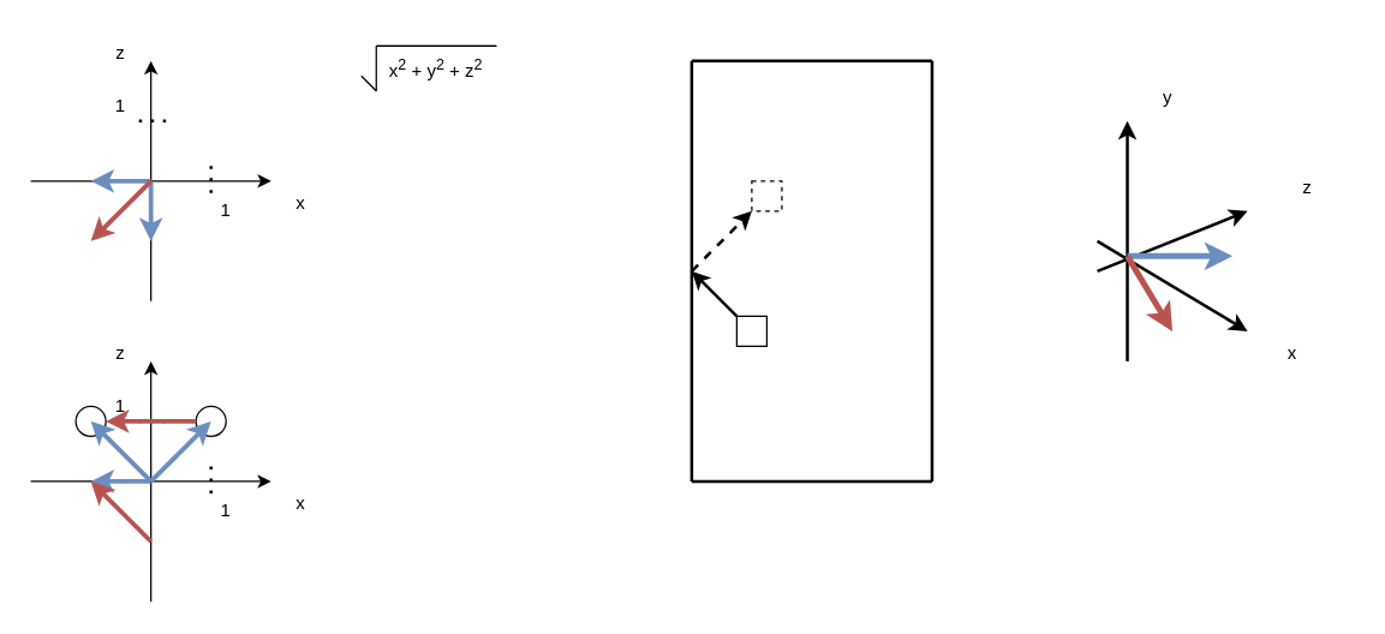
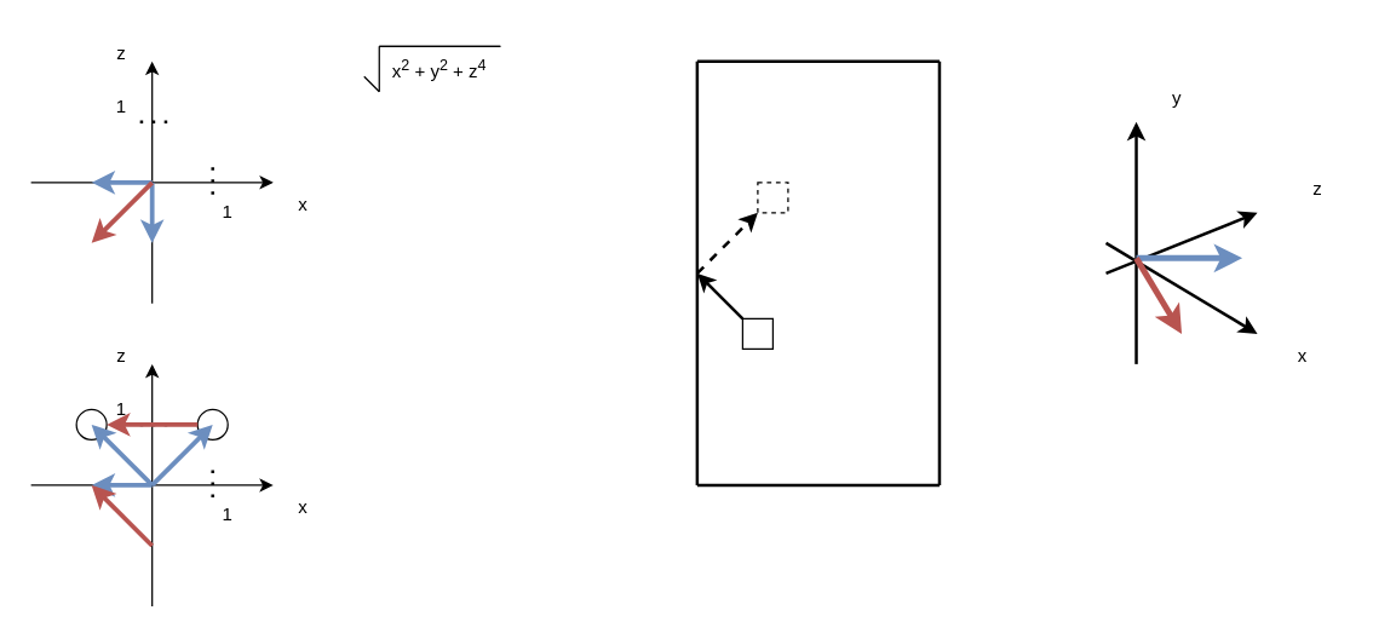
  <mxCell id="0" />
  <mxCell id="1" parent="0" />
  <mxCell id="2" value="" style="endArrow=classic;html=1;rounded=0;" parent="1" edge="1"><mxGeometry width="50" height="50" relative="1" as="geometry"><mxPoint x="100" y="200" as="sourcePoint" /><mxPoint x="100" y="40" as="targetPoint" /></mxGeometry></mxCell>
  <mxCell id="3" value="" style="endArrow=classic;html=1;rounded=0;" parent="1" edge="1"><mxGeometry width="50" height="50" relative="1" as="geometry"><mxPoint x="20" y="120" as="sourcePoint" /><mxPoint x="180" y="120" as="targetPoint" /></mxGeometry></mxCell>
  <mxCell id="4" value="x" style="text;html=1;strokeColor=none;fillColor=none;align=center;verticalAlign=middle;whiteSpace=wrap;rounded=0;" parent="1" vertex="1"><mxGeometry x="190" y="120" width="20" height="30" as="geometry" /></mxCell>
  <mxCell id="5" value="z" style="text;html=1;strokeColor=none;fillColor=none;align=center;verticalAlign=middle;whiteSpace=wrap;rounded=0;" parent="1" vertex="1"><mxGeometry x="70" y="20" width="20" height="30" as="geometry" /></mxCell>
  <mxCell id="6" value="1" style="text;html=1;strokeColor=none;fillColor=none;align=center;verticalAlign=middle;whiteSpace=wrap;rounded=0;" parent="1" vertex="1"><mxGeometry x="140" y="130" width="20" height="20" as="geometry" /></mxCell>
  <mxCell id="7" value="" style="endArrow=none;dashed=1;html=1;dashPattern=1 3;strokeWidth=2;rounded=0;" parent="1" edge="1"><mxGeometry width="50" height="50" relative="1" as="geometry"><mxPoint x="140" y="110" as="sourcePoint" /><mxPoint x="140" y="130" as="targetPoint" /></mxGeometry></mxCell>
  <mxCell id="8" value="" style="endArrow=none;dashed=1;html=1;dashPattern=1 3;strokeWidth=2;rounded=0;" parent="1" edge="1"><mxGeometry width="50" height="50" relative="1" as="geometry"><mxPoint x="110" y="80" as="sourcePoint" /><mxPoint x="90" y="80" as="targetPoint" /></mxGeometry></mxCell>
  <mxCell id="9" value="1" style="text;html=1;strokeColor=none;fillColor=none;align=center;verticalAlign=middle;whiteSpace=wrap;rounded=0;" parent="1" vertex="1"><mxGeometry x="70" y="60" width="20" height="20" as="geometry" /></mxCell>
  <mxCell id="10" value="" style="endArrow=classic;html=1;rounded=0;strokeWidth=3;fillColor=#dae8fc;strokeColor=#6c8ebf;" parent="1" edge="1"><mxGeometry width="50" height="50" relative="1" as="geometry"><mxPoint x="100" y="120" as="sourcePoint" /><mxPoint x="60" y="120" as="targetPoint" /></mxGeometry></mxCell>
- <mxCell id="11" value="x&lt;sup&gt;2&lt;/sup&gt; + y&lt;sup&gt;2&lt;/sup&gt; + z&lt;sup&gt;2&lt;/sup&gt;" style="text;html=1;strokeColor=none;fillColor=none;align=center;verticalAlign=middle;whiteSpace=wrap;rounded=0;" parent="1" vertex="1"><mxGeometry x="250" y="30" width="80" height="30" as="geometry" /></mxCell>
+ <mxCell id="11" value="x&lt;sup&gt;2&lt;/sup&gt; + y&lt;sup&gt;2&lt;/sup&gt; + z&lt;sup&gt;4&lt;/sup&gt;" style="text;html=1;strokeColor=none;fillColor=none;align=center;verticalAlign=middle;whiteSpace=wrap;rounded=0;" parent="1" vertex="1"><mxGeometry x="250" y="30" width="80" height="30" as="geometry" /></mxCell>
  <mxCell id="12" value="" style="endArrow=none;html=1;rounded=0;strokeWidth=1;entryX=0;entryY=1;entryDx=0;entryDy=0;" parent="1" target="11" edge="1"><mxGeometry width="50" height="50" relative="1" as="geometry"><mxPoint x="240" y="50" as="sourcePoint" /><mxPoint x="230" y="90" as="targetPoint" /></mxGeometry></mxCell>
  <mxCell id="13" value="" style="endArrow=none;html=1;rounded=0;strokeWidth=1;entryX=0;entryY=0;entryDx=0;entryDy=0;" parent="1" target="11" edge="1"><mxGeometry width="50" height="50" relative="1" as="geometry"><mxPoint x="250" y="60" as="sourcePoint" /><mxPoint x="260" y="70" as="targetPoint" /></mxGeometry></mxCell>
  <mxCell id="14" value="" style="endArrow=none;html=1;rounded=0;strokeWidth=1;exitX=1;exitY=0;exitDx=0;exitDy=0;" parent="1" source="11" edge="1"><mxGeometry width="50" height="50" relative="1" as="geometry"><mxPoint x="260" y="70" as="sourcePoint" /><mxPoint x="250" y="30" as="targetPoint" /><Array as="points"><mxPoint x="280" y="30" /></Array></mxGeometry></mxCell>
  <mxCell id="15" value="" style="endArrow=none;html=1;rounded=0;strokeWidth=1;exitX=1;exitY=0;exitDx=0;exitDy=0;" parent="1" source="11" edge="1"><mxGeometry width="50" height="50" relative="1" as="geometry"><mxPoint x="330" y="30" as="sourcePoint" /><mxPoint x="250" y="30" as="targetPoint" /><Array as="points"><mxPoint x="280" y="30" /></Array></mxGeometry></mxCell>
  <mxCell id="16" value="" style="endArrow=classic;html=1;rounded=0;strokeWidth=3;fillColor=#dae8fc;strokeColor=#6c8ebf;" parent="1" edge="1"><mxGeometry width="50" height="50" relative="1" as="geometry"><mxPoint x="100" y="120" as="sourcePoint" /><mxPoint x="100" y="160" as="targetPoint" /></mxGeometry></mxCell>
  <mxCell id="17" value="" style="endArrow=classic;html=1;rounded=0;strokeWidth=3;fillColor=#f8cecc;strokeColor=#b85450;" parent="1" edge="1"><mxGeometry width="50" height="50" relative="1" as="geometry"><mxPoint x="100" y="120" as="sourcePoint" /><mxPoint x="60" y="160" as="targetPoint" /></mxGeometry></mxCell>
  <mxCell id="18" value="" style="endArrow=classic;html=1;rounded=0;" parent="1" edge="1"><mxGeometry width="50" height="50" relative="1" as="geometry"><mxPoint x="100" y="400" as="sourcePoint" /><mxPoint x="100" y="240" as="targetPoint" /></mxGeometry></mxCell>
  <mxCell id="19" value="" style="endArrow=classic;html=1;rounded=0;" parent="1" edge="1"><mxGeometry width="50" height="50" relative="1" as="geometry"><mxPoint x="20" y="320" as="sourcePoint" /><mxPoint x="180" y="320" as="targetPoint" /></mxGeometry></mxCell>
  <mxCell id="20" value="x" style="text;html=1;strokeColor=none;fillColor=none;align=center;verticalAlign=middle;whiteSpace=wrap;rounded=0;" parent="1" vertex="1"><mxGeometry x="190" y="320" width="20" height="30" as="geometry" /></mxCell>
  <mxCell id="21" value="z" style="text;html=1;strokeColor=none;fillColor=none;align=center;verticalAlign=middle;whiteSpace=wrap;rounded=0;" parent="1" vertex="1"><mxGeometry x="70" y="220" width="20" height="30" as="geometry" /></mxCell>
  <mxCell id="22" value="1" style="text;html=1;strokeColor=none;fillColor=none;align=center;verticalAlign=middle;whiteSpace=wrap;rounded=0;" parent="1" vertex="1"><mxGeometry x="140" y="330" width="20" height="20" as="geometry" /></mxCell>
  <mxCell id="23" value="" style="endArrow=none;dashed=1;html=1;dashPattern=1 3;strokeWidth=2;rounded=0;" parent="1" edge="1"><mxGeometry width="50" height="50" relative="1" as="geometry"><mxPoint x="140" y="310" as="sourcePoint" /><mxPoint x="140" y="330" as="targetPoint" /></mxGeometry></mxCell>
  <mxCell id="24" value="" style="endArrow=none;dashed=1;html=1;dashPattern=1 3;strokeWidth=2;rounded=0;" parent="1" edge="1"><mxGeometry width="50" height="50" relative="1" as="geometry"><mxPoint x="110" y="280" as="sourcePoint" /><mxPoint x="90" y="280" as="targetPoint" /></mxGeometry></mxCell>
  <mxCell id="25" value="1" style="text;html=1;strokeColor=none;fillColor=none;align=center;verticalAlign=middle;whiteSpace=wrap;rounded=0;" parent="1" vertex="1"><mxGeometry x="70" y="260" width="20" height="20" as="geometry" /></mxCell>
  <mxCell id="26" value="" style="endArrow=classic;html=1;rounded=0;strokeWidth=3;fillColor=#dae8fc;strokeColor=#6c8ebf;" parent="1" edge="1"><mxGeometry width="50" height="50" relative="1" as="geometry"><mxPoint x="100" y="320" as="sourcePoint" /><mxPoint x="60" y="320" as="targetPoint" /></mxGeometry></mxCell>
  <mxCell id="27" value="" style="endArrow=classic;html=1;rounded=0;strokeWidth=3;fillColor=#f8cecc;strokeColor=#b85450;" parent="1" edge="1"><mxGeometry width="50" height="50" relative="1" as="geometry"><mxPoint x="100" y="360" as="sourcePoint" /><mxPoint x="60" y="320" as="targetPoint" /></mxGeometry></mxCell>
  <mxCell id="28" value="" style="ellipse;whiteSpace=wrap;html=1;aspect=fixed;" parent="1" vertex="1"><mxGeometry x="50" y="270" width="20" height="20" as="geometry" /></mxCell>
  <mxCell id="29" value="" style="endArrow=classic;html=1;rounded=0;strokeWidth=3;fillColor=#dae8fc;strokeColor=#6c8ebf;entryX=0.5;entryY=0.5;entryDx=0;entryDy=0;entryPerimeter=0;" parent="1" target="28" edge="1"><mxGeometry width="50" height="50" relative="1" as="geometry"><mxPoint x="100" y="320" as="sourcePoint" /><mxPoint x="60" y="320" as="targetPoint" /></mxGeometry></mxCell>
  <mxCell id="30" value="" style="ellipse;whiteSpace=wrap;html=1;aspect=fixed;" parent="1" vertex="1"><mxGeometry x="130" y="270" width="20" height="20" as="geometry" /></mxCell>
  <mxCell id="31" value="" style="endArrow=classic;html=1;rounded=0;strokeWidth=3;fillColor=#dae8fc;strokeColor=#6c8ebf;startArrow=none;entryX=0.5;entryY=0.5;entryDx=0;entryDy=0;entryPerimeter=0;" parent="1" target="30" edge="1"><mxGeometry width="50" height="50" relative="1" as="geometry"><mxPoint x="100" y="320" as="sourcePoint" /><mxPoint x="180" y="300" as="targetPoint" /></mxGeometry></mxCell>
  <mxCell id="32" value="" style="endArrow=classic;html=1;rounded=0;strokeWidth=3;fillColor=#f8cecc;strokeColor=#b85450;" parent="1" source="30" target="28" edge="1"><mxGeometry width="50" height="50" relative="1" as="geometry"><mxPoint x="100" y="360" as="sourcePoint" /><mxPoint x="60" y="320" as="targetPoint" /></mxGeometry></mxCell>
  <mxCell id="33" value="" style="endArrow=none;html=1;rounded=0;strokeWidth=2;" parent="1" edge="1"><mxGeometry width="50" height="50" relative="1" as="geometry"><mxPoint x="460" y="320" as="sourcePoint" /><mxPoint x="460" y="40" as="targetPoint" /></mxGeometry></mxCell>
  <mxCell id="34" value="" style="endArrow=none;html=1;rounded=0;strokeWidth=2;" parent="1" edge="1"><mxGeometry width="50" height="50" relative="1" as="geometry"><mxPoint x="620" y="320" as="sourcePoint" /><mxPoint x="620" y="40" as="targetPoint" /></mxGeometry></mxCell>
  <mxCell id="35" value="" style="endArrow=none;html=1;rounded=0;strokeWidth=2;" parent="1" edge="1"><mxGeometry width="50" height="50" relative="1" as="geometry"><mxPoint x="620" y="40" as="sourcePoint" /><mxPoint x="460" y="40" as="targetPoint" /></mxGeometry></mxCell>
  <mxCell id="36" value="" style="endArrow=none;html=1;rounded=0;strokeWidth=2;" parent="1" edge="1"><mxGeometry width="50" height="50" relative="1" as="geometry"><mxPoint x="620" y="320" as="sourcePoint" /><mxPoint x="460" y="320" as="targetPoint" /></mxGeometry></mxCell>
  <mxCell id="37" value="" style="whiteSpace=wrap;html=1;aspect=fixed;" parent="1" vertex="1"><mxGeometry x="490" y="210" width="20" height="20" as="geometry" /></mxCell>
  <mxCell id="38" value="" style="endArrow=classic;html=1;rounded=0;strokeWidth=2;" parent="1" source="37" edge="1"><mxGeometry width="50" height="50" relative="1" as="geometry"><mxPoint x="580" y="230" as="sourcePoint" /><mxPoint x="460" y="180" as="targetPoint" /></mxGeometry></mxCell>
  <mxCell id="39" value="" style="endArrow=classic;html=1;rounded=0;strokeWidth=2;dashed=1;" parent="1" edge="1"><mxGeometry width="50" height="50" relative="1" as="geometry"><mxPoint x="460" y="180" as="sourcePoint" /><mxPoint x="500" y="140" as="targetPoint" /></mxGeometry></mxCell>
  <mxCell id="40" value="" style="whiteSpace=wrap;html=1;aspect=fixed;dashed=1;" parent="1" vertex="1"><mxGeometry x="500" y="120" width="20" height="20" as="geometry" /></mxCell>
  <mxCell id="41" value="" style="endArrow=classic;html=1;rounded=0;strokeWidth=2;" edge="1" parent="1"><mxGeometry width="50" height="50" relative="1" as="geometry"><mxPoint x="730" y="180" as="sourcePoint" /><mxPoint x="830" y="140" as="targetPoint" /></mxGeometry></mxCell>
  <mxCell id="42" value="" style="endArrow=classic;html=1;rounded=0;strokeWidth=2;" edge="1" parent="1"><mxGeometry width="50" height="50" relative="1" as="geometry"><mxPoint x="730" y="160" as="sourcePoint" /><mxPoint x="830" y="220" as="targetPoint" /></mxGeometry></mxCell>
  <mxCell id="43" value="" style="endArrow=classic;html=1;rounded=0;strokeWidth=2;" edge="1" parent="1"><mxGeometry width="50" height="50" relative="1" as="geometry"><mxPoint x="750" y="240" as="sourcePoint" /><mxPoint x="750" y="80" as="targetPoint" /></mxGeometry></mxCell>
  <mxCell id="44" value="" style="endArrow=classic;html=1;rounded=0;strokeWidth=4;fillColor=#dae8fc;strokeColor=#6c8ebf;" edge="1" parent="1"><mxGeometry width="50" height="50" relative="1" as="geometry"><mxPoint x="750" y="170" as="sourcePoint" /><mxPoint x="820" y="170" as="targetPoint" /></mxGeometry></mxCell>
  <mxCell id="45" value="y" style="text;html=1;strokeColor=none;fillColor=none;align=center;verticalAlign=middle;whiteSpace=wrap;rounded=0;" vertex="1" parent="1"><mxGeometry x="747" y="50" width="60" height="30" as="geometry" /></mxCell>
  <mxCell id="46" value="z" style="text;html=1;strokeColor=none;fillColor=none;align=center;verticalAlign=middle;whiteSpace=wrap;rounded=0;" vertex="1" parent="1"><mxGeometry x="840" y="110" width="60" height="30" as="geometry" /></mxCell>
  <mxCell id="47" value="x" style="text;html=1;strokeColor=none;fillColor=none;align=center;verticalAlign=middle;whiteSpace=wrap;rounded=0;" vertex="1" parent="1"><mxGeometry x="830" y="220" width="60" height="30" as="geometry" /></mxCell>
  <mxCell id="48" value="" style="endArrow=classic;html=1;rounded=0;strokeWidth=4;fillColor=#f8cecc;strokeColor=#b85450;" edge="1" parent="1"><mxGeometry width="50" height="50" relative="1" as="geometry"><mxPoint x="750" y="170" as="sourcePoint" /><mxPoint x="780" y="220" as="targetPoint" /></mxGeometry></mxCell>
